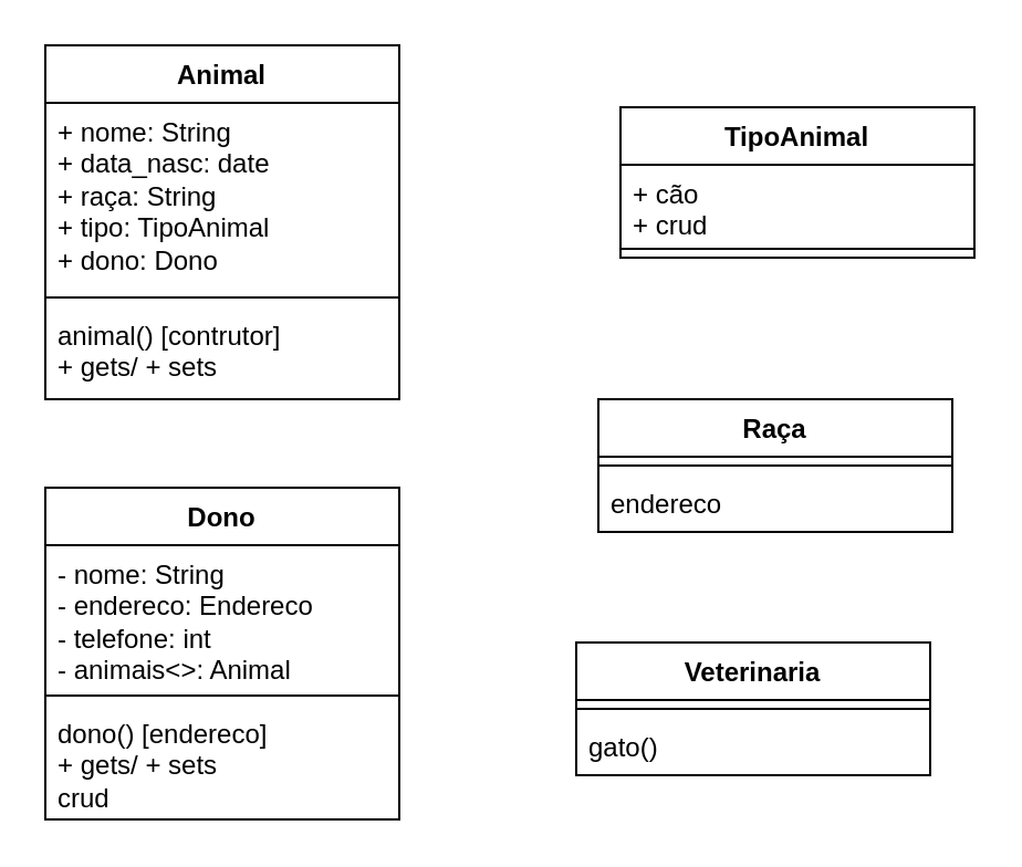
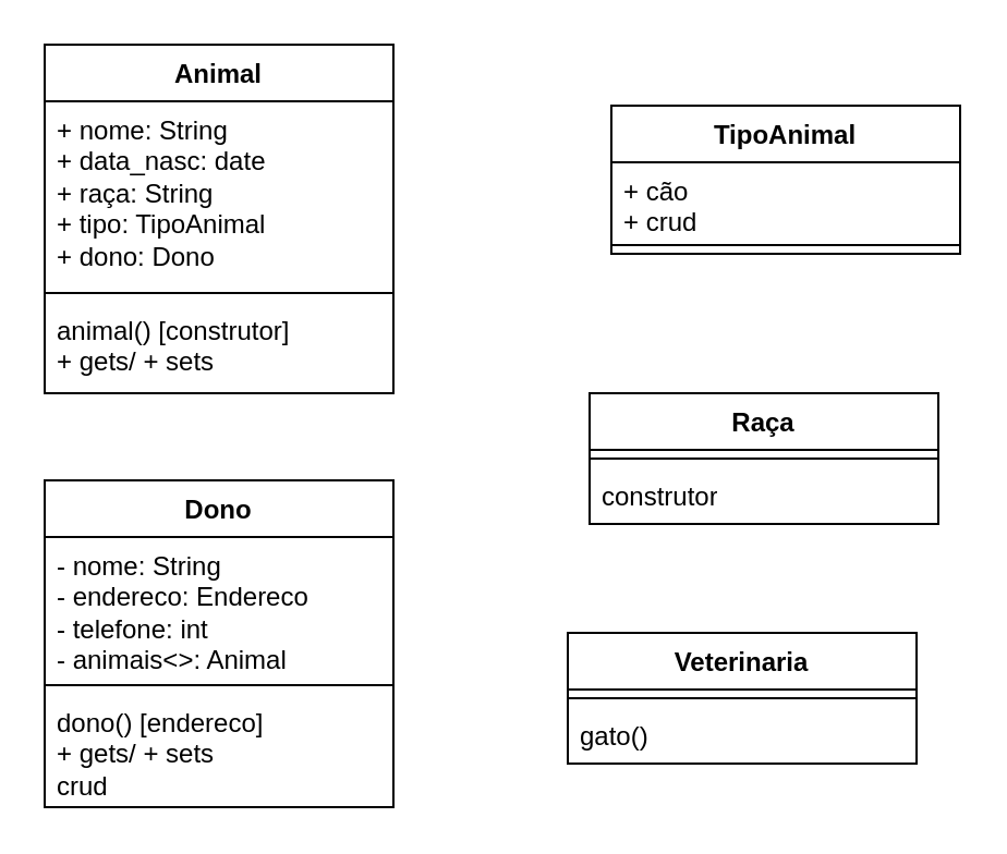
  <mxCell id="0" />
  <mxCell id="1" parent="0" />
  <mxCell id="2" value="Animal" style="swimlane;fontStyle=1;align=center;verticalAlign=top;childLayout=stackLayout;horizontal=1;startSize=26;horizontalStack=0;resizeParent=1;resizeParentMax=0;resizeLast=0;collapsible=1;marginBottom=0;whiteSpace=wrap;html=1;" vertex="1" parent="1"><mxGeometry x="20" y="20" width="160" height="160" as="geometry" /></mxCell>
  <mxCell id="3" value="+ nome: String&lt;div&gt;+ data_nasc: date&lt;/div&gt;&lt;div&gt;+ raça: String&lt;/div&gt;&lt;div&gt;+ tipo: TipoAnimal&lt;/div&gt;&lt;div&gt;+ dono: Dono&lt;/div&gt;" style="text;strokeColor=none;fillColor=none;align=left;verticalAlign=top;spacingLeft=4;spacingRight=4;overflow=hidden;rotatable=0;points=[[0,0.5],[1,0.5]];portConstraint=eastwest;whiteSpace=wrap;html=1;" vertex="1" parent="2"><mxGeometry y="26" width="160" height="84" as="geometry" /></mxCell>
  <mxCell id="4" value="" style="line;strokeWidth=1;fillColor=none;align=left;verticalAlign=middle;spacingTop=-1;spacingLeft=3;spacingRight=3;rotatable=0;labelPosition=right;points=[];portConstraint=eastwest;strokeColor=inherit;" vertex="1" parent="2"><mxGeometry y="110" width="160" height="8" as="geometry" /></mxCell>
- <mxCell id="5" value="&lt;div&gt;animal() [contrutor]&lt;/div&gt;+ gets/ + sets" style="text;strokeColor=none;fillColor=none;align=left;verticalAlign=top;spacingLeft=4;spacingRight=4;overflow=hidden;rotatable=0;points=[[0,0.5],[1,0.5]];portConstraint=eastwest;whiteSpace=wrap;html=1;" vertex="1" parent="2"><mxGeometry y="118" width="160" height="42" as="geometry" /></mxCell>
+ <mxCell id="5" value="&lt;div&gt;animal() [construtor]&lt;/div&gt;+ gets/ + sets" style="text;strokeColor=none;fillColor=none;align=left;verticalAlign=top;spacingLeft=4;spacingRight=4;overflow=hidden;rotatable=0;points=[[0,0.5],[1,0.5]];portConstraint=eastwest;whiteSpace=wrap;html=1;" vertex="1" parent="2"><mxGeometry y="118" width="160" height="42" as="geometry" /></mxCell>
  <mxCell id="6" value="TipoAnimal" style="swimlane;fontStyle=1;align=center;verticalAlign=top;childLayout=stackLayout;horizontal=1;startSize=26;horizontalStack=0;resizeParent=1;resizeParentMax=0;resizeLast=0;collapsible=1;marginBottom=0;whiteSpace=wrap;html=1;" vertex="1" parent="1"><mxGeometry x="280" y="48" width="160" height="68" as="geometry" /></mxCell>
  <mxCell id="7" value="+ cão&lt;div&gt;+ crud&lt;/div&gt;" style="text;strokeColor=none;fillColor=none;align=left;verticalAlign=top;spacingLeft=4;spacingRight=4;overflow=hidden;rotatable=0;points=[[0,0.5],[1,0.5]];portConstraint=eastwest;whiteSpace=wrap;html=1;" vertex="1" parent="6"><mxGeometry y="26" width="160" height="34" as="geometry" /></mxCell>
  <mxCell id="8" value="" style="line;strokeWidth=1;fillColor=none;align=left;verticalAlign=middle;spacingTop=-1;spacingLeft=3;spacingRight=3;rotatable=0;labelPosition=right;points=[];portConstraint=eastwest;strokeColor=inherit;" vertex="1" parent="6"><mxGeometry y="60" width="160" height="8" as="geometry" /></mxCell>
  <mxCell id="9" value="Dono" style="swimlane;fontStyle=1;align=center;verticalAlign=top;childLayout=stackLayout;horizontal=1;startSize=26;horizontalStack=0;resizeParent=1;resizeParentMax=0;resizeLast=0;collapsible=1;marginBottom=0;whiteSpace=wrap;html=1;" vertex="1" parent="1"><mxGeometry x="20" y="220" width="160" height="150" as="geometry" /></mxCell>
  <mxCell id="10" value="- nome: String&lt;div&gt;- endereco: Endereco&lt;/div&gt;&lt;div&gt;- telefone: int&lt;/div&gt;&lt;div&gt;- animais&amp;lt;&amp;gt;: Animal&lt;/div&gt;" style="text;strokeColor=none;fillColor=none;align=left;verticalAlign=top;spacingLeft=4;spacingRight=4;overflow=hidden;rotatable=0;points=[[0,0.5],[1,0.5]];portConstraint=eastwest;whiteSpace=wrap;html=1;" vertex="1" parent="9"><mxGeometry y="26" width="160" height="64" as="geometry" /></mxCell>
  <mxCell id="11" value="" style="line;strokeWidth=1;fillColor=none;align=left;verticalAlign=middle;spacingTop=-1;spacingLeft=3;spacingRight=3;rotatable=0;labelPosition=right;points=[];portConstraint=eastwest;strokeColor=inherit;" vertex="1" parent="9"><mxGeometry y="90" width="160" height="8" as="geometry" /></mxCell>
  <mxCell id="12" value="&lt;div&gt;dono() [endereco]&lt;/div&gt;+ gets/ + sets&lt;div&gt;crud&lt;/div&gt;" style="text;strokeColor=none;fillColor=none;align=left;verticalAlign=top;spacingLeft=4;spacingRight=4;overflow=hidden;rotatable=0;points=[[0,0.5],[1,0.5]];portConstraint=eastwest;whiteSpace=wrap;html=1;" vertex="1" parent="9"><mxGeometry y="98" width="160" height="52" as="geometry" /></mxCell>
  <mxCell id="13" value="Raça" style="swimlane;fontStyle=1;align=center;verticalAlign=top;childLayout=stackLayout;horizontal=1;startSize=26;horizontalStack=0;resizeParent=1;resizeParentMax=0;resizeLast=0;collapsible=1;marginBottom=0;whiteSpace=wrap;html=1;" vertex="1" parent="1"><mxGeometry x="270" y="180" width="160" height="60" as="geometry" /></mxCell>
  <mxCell id="14" value="" style="line;strokeWidth=1;fillColor=none;align=left;verticalAlign=middle;spacingTop=-1;spacingLeft=3;spacingRight=3;rotatable=0;labelPosition=right;points=[];portConstraint=eastwest;strokeColor=inherit;" vertex="1" parent="13"><mxGeometry y="26" width="160" height="8" as="geometry" /></mxCell>
- <mxCell id="15" value="endereco" style="text;strokeColor=none;fillColor=none;align=left;verticalAlign=top;spacingLeft=4;spacingRight=4;overflow=hidden;rotatable=0;points=[[0,0.5],[1,0.5]];portConstraint=eastwest;whiteSpace=wrap;html=1;" vertex="1" parent="13"><mxGeometry y="34" width="160" height="26" as="geometry" /></mxCell>
+ <mxCell id="15" value="construtor" style="text;strokeColor=none;fillColor=none;align=left;verticalAlign=top;spacingLeft=4;spacingRight=4;overflow=hidden;rotatable=0;points=[[0,0.5],[1,0.5]];portConstraint=eastwest;whiteSpace=wrap;html=1;" vertex="1" parent="13"><mxGeometry y="34" width="160" height="26" as="geometry" /></mxCell>
  <mxCell id="16" value="Veterinaria" style="swimlane;fontStyle=1;align=center;verticalAlign=top;childLayout=stackLayout;horizontal=1;startSize=26;horizontalStack=0;resizeParent=1;resizeParentMax=0;resizeLast=0;collapsible=1;marginBottom=0;whiteSpace=wrap;html=1;" vertex="1" parent="1"><mxGeometry x="260" y="290" width="160" height="60" as="geometry" /></mxCell>
  <mxCell id="17" value="" style="line;strokeWidth=1;fillColor=none;align=left;verticalAlign=middle;spacingTop=-1;spacingLeft=3;spacingRight=3;rotatable=0;labelPosition=right;points=[];portConstraint=eastwest;strokeColor=inherit;" vertex="1" parent="16"><mxGeometry y="26" width="160" height="8" as="geometry" /></mxCell>
  <mxCell id="18" value="gato()" style="text;strokeColor=none;fillColor=none;align=left;verticalAlign=top;spacingLeft=4;spacingRight=4;overflow=hidden;rotatable=0;points=[[0,0.5],[1,0.5]];portConstraint=eastwest;whiteSpace=wrap;html=1;" vertex="1" parent="16"><mxGeometry y="34" width="160" height="26" as="geometry" /></mxCell>
